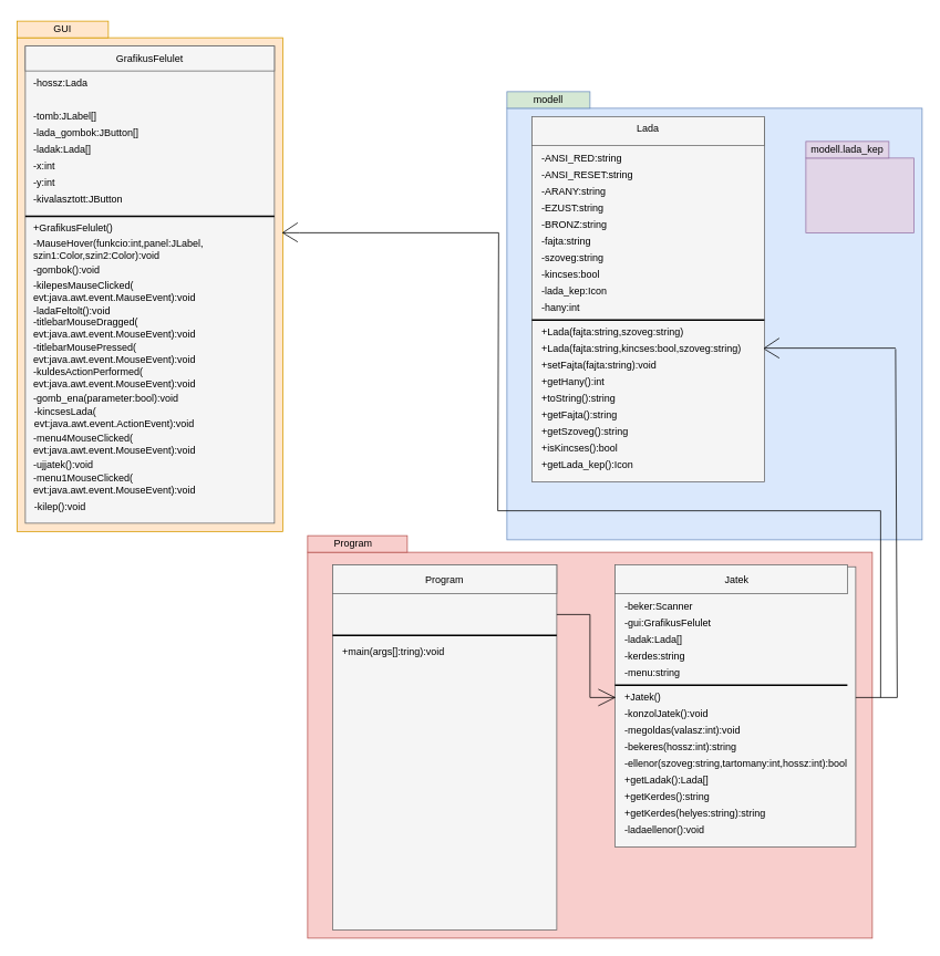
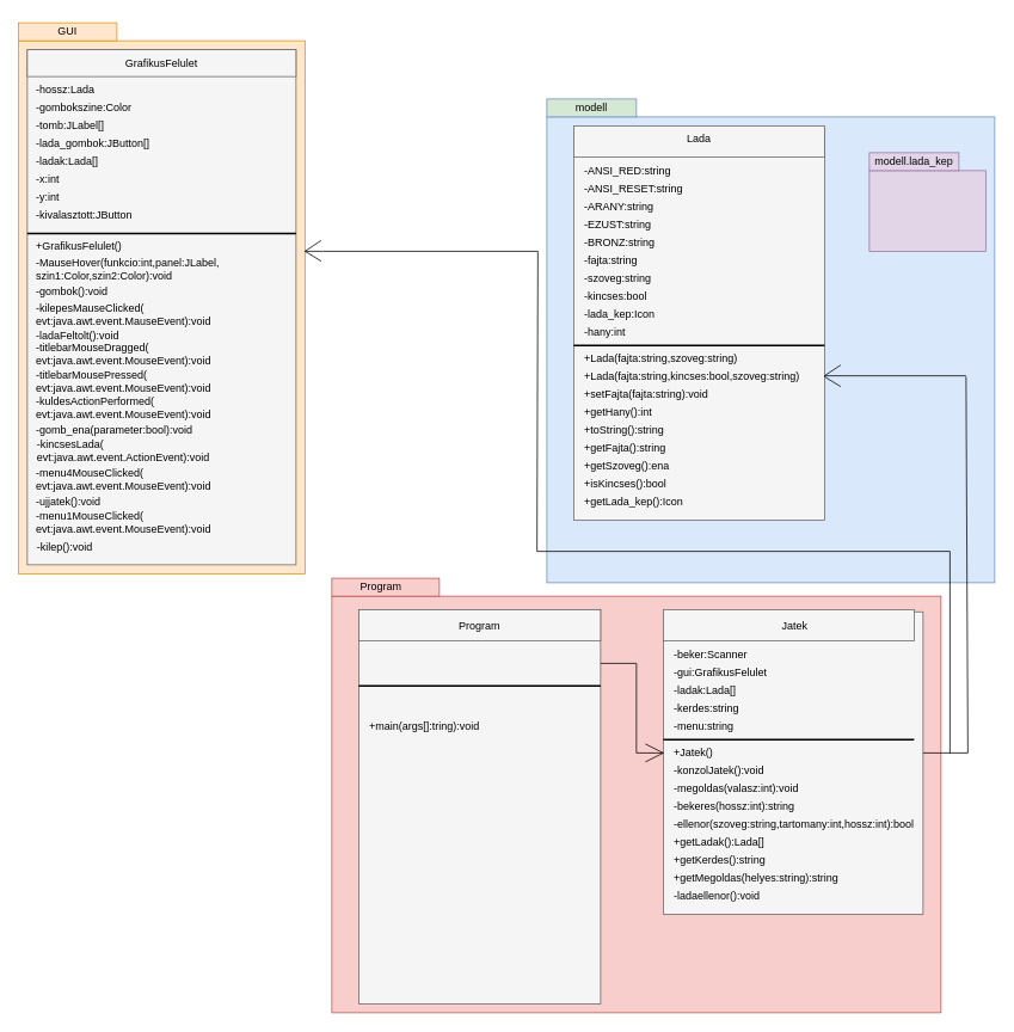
  <mxCell id="0" />
  <mxCell id="1" parent="0" />
  <mxCell id="2" value="" style="rounded=0;whiteSpace=wrap;html=1;fillColor=#ffe6cc;strokeColor=#d79b00;" parent="1" vertex="1"><mxGeometry x="20" y="45" width="320" height="595" as="geometry" /></mxCell>
  <mxCell id="3" value="" style="rounded=0;whiteSpace=wrap;html=1;fillColor=#ffe6cc;strokeColor=#d79b00;" parent="1" vertex="1"><mxGeometry x="20" y="25" width="110" height="20" as="geometry" /></mxCell>
  <mxCell id="4" value="GUI" style="text;html=1;strokeColor=none;fillColor=none;align=center;verticalAlign=middle;whiteSpace=wrap;rounded=0;" parent="1" vertex="1"><mxGeometry x="45" y="20" width="60" height="30" as="geometry" /></mxCell>
  <mxCell id="5" value="" style="rounded=0;whiteSpace=wrap;html=1;fillColor=#dae8fc;strokeColor=#6c8ebf;" parent="1" vertex="1"><mxGeometry x="610" y="130" width="500" height="520" as="geometry" /></mxCell>
  <mxCell id="6" value="" style="rounded=0;whiteSpace=wrap;html=1;fillColor=#f5f5f5;fontColor=#333333;strokeColor=#666666;" parent="1" vertex="1"><mxGeometry x="30" y="55" width="300" height="575" as="geometry" /></mxCell>
  <mxCell id="7" value="" style="rounded=0;whiteSpace=wrap;html=1;fillColor=#f5f5f5;fontColor=#333333;strokeColor=#666666;" parent="1" vertex="1"><mxGeometry x="30" y="55" width="300" height="30" as="geometry" /></mxCell>
  <mxCell id="8" value="GrafikusFelulet" style="text;html=1;align=center;verticalAlign=middle;whiteSpace=wrap;rounded=0;" parent="1" vertex="1"><mxGeometry x="115" y="57.5" width="130" height="25" as="geometry" /></mxCell>
  <mxCell id="9" value="modell" style="rounded=0;whiteSpace=wrap;html=1;fillColor=#d5e8d4;strokeColor=#6c8ebf;" parent="1" vertex="1"><mxGeometry x="610" y="110" width="100" height="20" as="geometry" /></mxCell>
  <mxCell id="10" value="" style="rounded=0;whiteSpace=wrap;html=1;fillColor=#e1d5e7;strokeColor=#9673a6;" parent="1" vertex="1"><mxGeometry x="970" y="190" width="130" height="90" as="geometry" /></mxCell>
  <mxCell id="11" value="modell.lada_kep" style="rounded=0;whiteSpace=wrap;html=1;fillColor=#e1d5e7;strokeColor=#9673a6;" parent="1" vertex="1"><mxGeometry x="970" y="170" width="100" height="20" as="geometry" /></mxCell>
  <mxCell id="12" value="" style="rounded=0;whiteSpace=wrap;html=1;fillColor=#f5f5f5;fontColor=#333333;strokeColor=#666666;" parent="1" vertex="1"><mxGeometry x="640" y="142.5" width="280" height="437.5" as="geometry" /></mxCell>
  <mxCell id="13" value="" style="rounded=0;whiteSpace=wrap;html=1;fillColor=#f8cecc;strokeColor=#b85450;" parent="1" vertex="1"><mxGeometry x="370" y="665" width="680" height="465" as="geometry" /></mxCell>
  <mxCell id="14" value="" style="rounded=0;whiteSpace=wrap;html=1;fillColor=#f8cecc;strokeColor=#b85450;" parent="1" vertex="1"><mxGeometry x="370" y="645" width="120" height="20" as="geometry" /></mxCell>
  <mxCell id="15" value="Program" style="text;html=1;strokeColor=none;fillColor=none;align=center;verticalAlign=middle;whiteSpace=wrap;rounded=0;" parent="1" vertex="1"><mxGeometry x="395" y="640" width="60" height="30" as="geometry" /></mxCell>
  <mxCell id="16" value="" style="rounded=0;whiteSpace=wrap;html=1;fillColor=#f5f5f5;fontColor=#333333;strokeColor=#666666;" parent="1" vertex="1"><mxGeometry x="400" y="680" width="270" height="440" as="geometry" /></mxCell>
  <mxCell id="17" value="" style="rounded=0;whiteSpace=wrap;html=1;fillColor=#f5f5f5;fontColor=#333333;strokeColor=#666666;" parent="1" vertex="1"><mxGeometry x="740" y="682.5" width="290" height="337.5" as="geometry" /></mxCell>
  <mxCell id="18" value="" style="rounded=0;whiteSpace=wrap;html=1;fillColor=#f5f5f5;fontColor=#333333;strokeColor=#666666;" parent="1" vertex="1"><mxGeometry x="400" y="680" width="270" height="35" as="geometry" /></mxCell>
  <mxCell id="19" value="" style="rounded=0;whiteSpace=wrap;html=1;fillColor=#f5f5f5;fontColor=#333333;strokeColor=#666666;" parent="1" vertex="1"><mxGeometry x="740" y="680" width="280" height="35" as="geometry" /></mxCell>
  <mxCell id="20" value="" style="rounded=0;whiteSpace=wrap;html=1;fillColor=#f5f5f5;fontColor=#333333;strokeColor=#666666;" parent="1" vertex="1"><mxGeometry x="640" y="140" width="280" height="35" as="geometry" /></mxCell>
  <mxCell id="21" value="Lada" style="text;html=1;strokeColor=none;fillColor=none;align=center;verticalAlign=middle;whiteSpace=wrap;rounded=0;" parent="1" vertex="1"><mxGeometry x="745" y="140" width="70" height="30" as="geometry" /></mxCell>
  <mxCell id="22" value="Program" style="text;html=1;strokeColor=none;fillColor=none;align=center;verticalAlign=middle;whiteSpace=wrap;rounded=0;" parent="1" vertex="1"><mxGeometry x="505" y="682.5" width="60" height="30" as="geometry" /></mxCell>
  <mxCell id="23" value="Jatek" style="text;html=1;strokeColor=none;fillColor=none;align=center;verticalAlign=middle;whiteSpace=wrap;rounded=0;" parent="1" vertex="1"><mxGeometry x="856.5" y="682.5" width="60" height="30" as="geometry" /></mxCell>
  <mxCell id="24" value="-ANSI_RED:string" style="text;html=1;strokeColor=none;fillColor=none;align=left;verticalAlign=middle;whiteSpace=wrap;rounded=0;" parent="1" vertex="1"><mxGeometry x="650" y="180" width="180" height="20" as="geometry" /></mxCell>
  <mxCell id="25" value="-ANSI_RESET:string&lt;br&gt;" style="text;html=1;strokeColor=none;fillColor=none;align=left;verticalAlign=middle;whiteSpace=wrap;rounded=0;" parent="1" vertex="1"><mxGeometry x="650" y="200" width="170" height="20" as="geometry" /></mxCell>
  <mxCell id="26" value="-ARANY:string" style="text;html=1;strokeColor=none;fillColor=none;align=left;verticalAlign=middle;whiteSpace=wrap;rounded=0;" parent="1" vertex="1"><mxGeometry x="650" y="220" width="170" height="20" as="geometry" /></mxCell>
  <mxCell id="27" value="-EZUST:string" style="text;html=1;strokeColor=none;fillColor=none;align=left;verticalAlign=middle;whiteSpace=wrap;rounded=0;" parent="1" vertex="1"><mxGeometry x="650" y="240" width="170" height="20" as="geometry" /></mxCell>
  <mxCell id="28" value="-BRONZ:string" style="text;html=1;strokeColor=none;fillColor=none;align=left;verticalAlign=middle;whiteSpace=wrap;rounded=0;" parent="1" vertex="1"><mxGeometry x="650" y="260" width="170" height="20" as="geometry" /></mxCell>
  <mxCell id="29" value="-fajta:string" style="text;html=1;strokeColor=none;fillColor=none;align=left;verticalAlign=middle;whiteSpace=wrap;rounded=0;" parent="1" vertex="1"><mxGeometry x="650" y="280" width="170" height="20" as="geometry" /></mxCell>
  <mxCell id="30" value="-szoveg:string" style="text;html=1;strokeColor=none;fillColor=none;align=left;verticalAlign=middle;whiteSpace=wrap;rounded=0;" parent="1" vertex="1"><mxGeometry x="650" y="300" width="170" height="20" as="geometry" /></mxCell>
  <mxCell id="31" value="-kincses:bool" style="text;html=1;strokeColor=none;fillColor=none;align=left;verticalAlign=middle;whiteSpace=wrap;rounded=0;" parent="1" vertex="1"><mxGeometry x="650" y="320" width="170" height="20" as="geometry" /></mxCell>
  <mxCell id="32" value="-lada_kep:Icon" style="text;html=1;strokeColor=none;fillColor=none;align=left;verticalAlign=middle;whiteSpace=wrap;rounded=0;" parent="1" vertex="1"><mxGeometry x="650" y="340" width="170" height="20" as="geometry" /></mxCell>
  <mxCell id="33" value="-hany:int" style="text;html=1;strokeColor=none;fillColor=none;align=left;verticalAlign=middle;whiteSpace=wrap;rounded=0;" parent="1" vertex="1"><mxGeometry x="650" y="360" width="170" height="20" as="geometry" /></mxCell>
  <mxCell id="34" value="" style="line;strokeWidth=2;html=1;" parent="1" vertex="1"><mxGeometry x="640" y="380" width="280" height="10" as="geometry" /></mxCell>
  <mxCell id="35" value="+Lada(fajta:string,szoveg:string)" style="text;html=1;strokeColor=none;fillColor=none;align=left;verticalAlign=middle;whiteSpace=wrap;rounded=0;" vertex="1" parent="1"><mxGeometry x="650" y="390" width="250" height="20" as="geometry" /></mxCell>
  <mxCell id="36" value="+Lada(fajta:string,kincses:bool,szoveg:string)" style="text;html=1;strokeColor=none;fillColor=none;align=left;verticalAlign=middle;whiteSpace=wrap;rounded=0;" vertex="1" parent="1"><mxGeometry x="650" y="410" width="260" height="20" as="geometry" /></mxCell>
  <mxCell id="37" value="+getHany():int" style="text;html=1;strokeColor=none;fillColor=none;align=left;verticalAlign=middle;whiteSpace=wrap;rounded=0;" vertex="1" parent="1"><mxGeometry x="650" y="450" width="260" height="20" as="geometry" /></mxCell>
  <mxCell id="38" value="+setFajta(fajta:string):void" style="text;html=1;strokeColor=none;fillColor=none;align=left;verticalAlign=middle;whiteSpace=wrap;rounded=0;" vertex="1" parent="1"><mxGeometry x="650" y="430" width="260" height="20" as="geometry" /></mxCell>
  <mxCell id="39" value="+toString():string" style="text;html=1;strokeColor=none;fillColor=none;align=left;verticalAlign=middle;whiteSpace=wrap;rounded=0;" vertex="1" parent="1"><mxGeometry x="650" y="470" width="260" height="20" as="geometry" /></mxCell>
  <mxCell id="40" value="+getFajta():string" style="text;html=1;strokeColor=none;fillColor=none;align=left;verticalAlign=middle;whiteSpace=wrap;rounded=0;" vertex="1" parent="1"><mxGeometry x="650" y="490" width="260" height="20" as="geometry" /></mxCell>
- <mxCell id="41" value="+getSzoveg():string" style="text;html=1;strokeColor=none;fillColor=none;align=left;verticalAlign=middle;whiteSpace=wrap;rounded=0;" vertex="1" parent="1"><mxGeometry x="650" y="510" width="260" height="20" as="geometry" /></mxCell>
+ <mxCell id="41" value="+getSzoveg():ena" style="text;html=1;strokeColor=none;fillColor=none;align=left;verticalAlign=middle;whiteSpace=wrap;rounded=0;" vertex="1" parent="1"><mxGeometry x="650" y="510" width="260" height="20" as="geometry" /></mxCell>
  <mxCell id="42" value="+isKincses():bool" style="text;html=1;strokeColor=none;fillColor=none;align=left;verticalAlign=middle;whiteSpace=wrap;rounded=0;" vertex="1" parent="1"><mxGeometry x="650" y="530" width="260" height="20" as="geometry" /></mxCell>
  <mxCell id="43" value="+getLada_kep():Icon" style="text;html=1;strokeColor=none;fillColor=none;align=left;verticalAlign=middle;whiteSpace=wrap;rounded=0;" vertex="1" parent="1"><mxGeometry x="650" y="550" width="260" height="20" as="geometry" /></mxCell>
  <mxCell id="44" value="" style="line;strokeWidth=2;html=1;" vertex="1" parent="1"><mxGeometry x="400" y="760" width="270" height="10" as="geometry" /></mxCell>
- <mxCell id="45" value="+main(args[]:tring):void" style="text;html=1;strokeColor=none;fillColor=none;align=left;verticalAlign=middle;whiteSpace=wrap;rounded=0;" vertex="1" parent="1"><mxGeometry x="410" y="770" width="250" height="30" as="geometry" /></mxCell>
+ <mxCell id="45" value="+main(args[]:tring):void" style="text;html=1;strokeColor=none;fillColor=none;align=left;verticalAlign=middle;whiteSpace=wrap;rounded=0;" vertex="1" parent="1"><mxGeometry x="410" y="795" width="250" height="30" as="geometry" /></mxCell>
  <mxCell id="46" value="-beker:Scanner" style="text;html=1;strokeColor=none;fillColor=none;align=left;verticalAlign=middle;whiteSpace=wrap;rounded=0;" vertex="1" parent="1"><mxGeometry x="750" y="720" width="260" height="20" as="geometry" /></mxCell>
  <mxCell id="47" value="-gui:GrafikusFelulet" style="text;html=1;strokeColor=none;fillColor=none;align=left;verticalAlign=middle;whiteSpace=wrap;rounded=0;" vertex="1" parent="1"><mxGeometry x="750" y="740" width="260" height="20" as="geometry" /></mxCell>
  <mxCell id="48" value="-ladak:Lada[]" style="text;html=1;strokeColor=none;fillColor=none;align=left;verticalAlign=middle;whiteSpace=wrap;rounded=0;" vertex="1" parent="1"><mxGeometry x="750" y="760" width="260" height="20" as="geometry" /></mxCell>
  <mxCell id="49" value="-menu:string" style="text;html=1;strokeColor=none;fillColor=none;align=left;verticalAlign=middle;whiteSpace=wrap;rounded=0;" vertex="1" parent="1"><mxGeometry x="750" y="800" width="260" height="20" as="geometry" /></mxCell>
  <mxCell id="50" value="-kerdes:string" style="text;html=1;strokeColor=none;fillColor=none;align=left;verticalAlign=middle;whiteSpace=wrap;rounded=0;" vertex="1" parent="1"><mxGeometry x="750" y="780" width="260" height="20" as="geometry" /></mxCell>
  <mxCell id="51" value="" style="line;strokeWidth=2;html=1;" vertex="1" parent="1"><mxGeometry x="740" y="820" width="280" height="10" as="geometry" /></mxCell>
  <mxCell id="52" value="+Jatek()" style="text;html=1;strokeColor=none;fillColor=none;align=left;verticalAlign=middle;whiteSpace=wrap;rounded=0;" vertex="1" parent="1"><mxGeometry x="750" y="830" width="260" height="20" as="geometry" /></mxCell>
  <mxCell id="53" value="-konzolJatek():void" style="text;html=1;strokeColor=none;fillColor=none;align=left;verticalAlign=middle;whiteSpace=wrap;rounded=0;" vertex="1" parent="1"><mxGeometry x="750" y="850" width="260" height="20" as="geometry" /></mxCell>
  <mxCell id="54" value="-megoldas(valasz:int):void" style="text;html=1;strokeColor=none;fillColor=none;align=left;verticalAlign=middle;whiteSpace=wrap;rounded=0;" vertex="1" parent="1"><mxGeometry x="750" y="870" width="260" height="20" as="geometry" /></mxCell>
  <mxCell id="55" value="-bekeres(hossz:int):string" style="text;html=1;strokeColor=none;fillColor=none;align=left;verticalAlign=middle;whiteSpace=wrap;rounded=0;" vertex="1" parent="1"><mxGeometry x="750" y="890" width="260" height="20" as="geometry" /></mxCell>
  <mxCell id="56" value="-ellenor(szoveg:string,tartomany:int,hossz:int):bool" style="text;html=1;strokeColor=none;fillColor=none;align=left;verticalAlign=middle;whiteSpace=wrap;rounded=0;" vertex="1" parent="1"><mxGeometry x="750" y="910" width="280" height="20" as="geometry" /></mxCell>
  <mxCell id="57" value="+getLadak():Lada[]" style="text;html=1;strokeColor=none;fillColor=none;align=left;verticalAlign=middle;whiteSpace=wrap;rounded=0;" vertex="1" parent="1"><mxGeometry x="750" y="930" width="260" height="20" as="geometry" /></mxCell>
  <mxCell id="58" value="+getKerdes():string&lt;span style=&quot;white-space: pre;&quot;&gt;&#09;&lt;/span&gt;" style="text;html=1;strokeColor=none;fillColor=none;align=left;verticalAlign=middle;whiteSpace=wrap;rounded=0;" vertex="1" parent="1"><mxGeometry x="750" y="950" width="260" height="20" as="geometry" /></mxCell>
- <mxCell id="59" value="+getKerdes(helyes:string):string" style="text;html=1;strokeColor=none;fillColor=none;align=left;verticalAlign=middle;whiteSpace=wrap;rounded=0;" vertex="1" parent="1"><mxGeometry x="750" y="970" width="260" height="20" as="geometry" /></mxCell>
+ <mxCell id="59" value="+getMegoldas(helyes:string):string" style="text;html=1;strokeColor=none;fillColor=none;align=left;verticalAlign=middle;whiteSpace=wrap;rounded=0;" vertex="1" parent="1"><mxGeometry x="750" y="970" width="260" height="20" as="geometry" /></mxCell>
  <mxCell id="60" value="-ladaellenor():void" style="text;html=1;strokeColor=none;fillColor=none;align=left;verticalAlign=middle;whiteSpace=wrap;rounded=0;" vertex="1" parent="1"><mxGeometry x="750" y="990" width="260" height="20" as="geometry" /></mxCell>
  <mxCell id="61" value="" style="endArrow=none;html=1;rounded=0;" edge="1" parent="1"><mxGeometry width="50" height="50" relative="1" as="geometry"><mxPoint x="670" y="740" as="sourcePoint" /><mxPoint x="710" y="740" as="targetPoint" /></mxGeometry></mxCell>
  <mxCell id="62" value="" style="endArrow=none;html=1;rounded=0;" edge="1" parent="1"><mxGeometry width="50" height="50" relative="1" as="geometry"><mxPoint x="710" y="840" as="sourcePoint" /><mxPoint x="710" y="740" as="targetPoint" /></mxGeometry></mxCell>
  <mxCell id="63" value="" style="endArrow=none;html=1;rounded=0;" edge="1" parent="1"><mxGeometry width="50" height="50" relative="1" as="geometry"><mxPoint x="710" y="840" as="sourcePoint" /><mxPoint x="740" y="840" as="targetPoint" /></mxGeometry></mxCell>
  <mxCell id="64" value="" style="endArrow=none;html=1;rounded=0;" edge="1" parent="1"><mxGeometry width="50" height="50" relative="1" as="geometry"><mxPoint x="720" y="850" as="sourcePoint" /><mxPoint x="740" y="840" as="targetPoint" /></mxGeometry></mxCell>
  <mxCell id="65" value="" style="endArrow=none;html=1;rounded=0;" edge="1" parent="1"><mxGeometry width="50" height="50" relative="1" as="geometry"><mxPoint x="720" y="830" as="sourcePoint" /><mxPoint x="740" y="840" as="targetPoint" /></mxGeometry></mxCell>
  <mxCell id="66" value="" style="endArrow=none;html=1;rounded=0;" edge="1" parent="1"><mxGeometry width="50" height="50" relative="1" as="geometry"><mxPoint x="1030" y="840" as="sourcePoint" /><mxPoint x="1080" y="840" as="targetPoint" /></mxGeometry></mxCell>
  <mxCell id="67" value="" style="endArrow=none;html=1;rounded=0;" edge="1" parent="1"><mxGeometry width="50" height="50" relative="1" as="geometry"><mxPoint x="1080" y="840" as="sourcePoint" /><mxPoint x="1078" y="420" as="targetPoint" /></mxGeometry></mxCell>
  <mxCell id="68" value="" style="endArrow=none;html=1;rounded=0;" edge="1" parent="1"><mxGeometry width="50" height="50" relative="1" as="geometry"><mxPoint x="920" y="419" as="sourcePoint" /><mxPoint x="1078" y="419" as="targetPoint" /></mxGeometry></mxCell>
  <mxCell id="69" value="" style="endArrow=none;html=1;rounded=0;" edge="1" parent="1"><mxGeometry width="50" height="50" relative="1" as="geometry"><mxPoint x="920" y="420" as="sourcePoint" /><mxPoint x="938" y="431" as="targetPoint" /></mxGeometry></mxCell>
  <mxCell id="70" value="" style="endArrow=none;html=1;rounded=0;" edge="1" parent="1"><mxGeometry width="50" height="50" relative="1" as="geometry"><mxPoint x="920" y="419" as="sourcePoint" /><mxPoint x="938" y="407" as="targetPoint" /></mxGeometry></mxCell>
  <mxCell id="71" value="" style="endArrow=none;html=1;rounded=0;" edge="1" parent="1"><mxGeometry width="50" height="50" relative="1" as="geometry"><mxPoint x="599" y="615" as="sourcePoint" /><mxPoint x="1060" y="615" as="targetPoint" /></mxGeometry></mxCell>
  <mxCell id="72" value="" style="endArrow=none;html=1;rounded=0;" edge="1" parent="1"><mxGeometry width="50" height="50" relative="1" as="geometry"><mxPoint x="1060" y="840" as="sourcePoint" /><mxPoint x="1060" y="615" as="targetPoint" /></mxGeometry></mxCell>
  <mxCell id="73" value="" style="endArrow=none;html=1;rounded=0;" edge="1" parent="1"><mxGeometry width="50" height="50" relative="1" as="geometry"><mxPoint x="599" y="615" as="sourcePoint" /><mxPoint x="600" y="280" as="targetPoint" /></mxGeometry></mxCell>
  <mxCell id="74" value="-hossz:Lada" style="text;html=1;strokeColor=none;fillColor=none;align=left;verticalAlign=middle;whiteSpace=wrap;rounded=0;" vertex="1" parent="1"><mxGeometry x="37.5" width="275" height="20" as="geometry" y="90" /></mxCell>
  <mxCell id="75" value="-kivalasztott:JButton" style="text;html=1;strokeColor=none;fillColor=none;align=left;verticalAlign=middle;whiteSpace=wrap;rounded=0;" vertex="1" parent="1"><mxGeometry x="37.5" y="230" width="275" height="20" as="geometry" /></mxCell>
+ <mxCell id="76" value="-gombokszine:Color" style="text;html=1;strokeColor=none;fillColor=none;align=left;verticalAlign=middle;whiteSpace=wrap;rounded=0;" vertex="1" parent="1"><mxGeometry x="37.5" y="110" width="275" height="20" as="geometry" /></mxCell>
  <mxCell id="77" value="-tomb:JLabel[]" style="text;html=1;strokeColor=none;fillColor=none;align=left;verticalAlign=middle;whiteSpace=wrap;rounded=0;" vertex="1" parent="1"><mxGeometry x="37.5" y="130" width="282.5" height="20" as="geometry" /></mxCell>
  <mxCell id="78" value="-lada_gombok:JButton[]" style="text;html=1;strokeColor=none;fillColor=none;align=left;verticalAlign=middle;whiteSpace=wrap;rounded=0;" vertex="1" parent="1"><mxGeometry x="37.5" y="150" width="275" height="20" as="geometry" /></mxCell>
  <mxCell id="79" value="-ladak:Lada[]" style="text;html=1;strokeColor=none;fillColor=none;align=left;verticalAlign=middle;whiteSpace=wrap;rounded=0;" vertex="1" parent="1"><mxGeometry x="37.5" y="170" width="275" height="20" as="geometry" /></mxCell>
  <mxCell id="80" value="-x:int" style="text;html=1;strokeColor=none;fillColor=none;align=left;verticalAlign=middle;whiteSpace=wrap;rounded=0;" vertex="1" parent="1"><mxGeometry x="37.5" y="190" width="275" height="20" as="geometry" /></mxCell>
  <mxCell id="81" value="-y:int" style="text;html=1;strokeColor=none;fillColor=none;align=left;verticalAlign=middle;whiteSpace=wrap;rounded=0;" vertex="1" parent="1"><mxGeometry x="37.5" y="210" width="275" height="20" as="geometry" /></mxCell>
  <mxCell id="82" value="" style="line;strokeWidth=2;html=1;" vertex="1" parent="1"><mxGeometry x="30" y="255" width="300" height="10" as="geometry" /></mxCell>
  <mxCell id="83" value="-gombok():void" style="text;html=1;strokeColor=none;fillColor=none;align=left;verticalAlign=middle;whiteSpace=wrap;rounded=0;" vertex="1" parent="1"><mxGeometry x="37.5" y="315" width="275" height="20" as="geometry" /></mxCell>
  <mxCell id="84" value="+GrafikusFelulet()" style="text;html=1;strokeColor=none;fillColor=none;align=left;verticalAlign=middle;whiteSpace=wrap;rounded=0;" vertex="1" parent="1"><mxGeometry x="37.5" y="265" width="275" height="20" as="geometry" /></mxCell>
  <mxCell id="85" value="-MauseHover(funkcio:int,panel:JLabel,&lt;br&gt;szin1:Color,szin2:Color):void" style="text;html=1;strokeColor=none;fillColor=none;align=left;verticalAlign=middle;whiteSpace=wrap;rounded=0;" vertex="1" parent="1"><mxGeometry x="37.5" y="285" width="282.5" height="30" as="geometry" /></mxCell>
  <mxCell id="86" value="-kilepesMauseClicked(&lt;br&gt;evt:java.awt.event.MauseEvent):void" style="text;html=1;strokeColor=none;fillColor=none;align=left;verticalAlign=middle;whiteSpace=wrap;rounded=0;" vertex="1" parent="1"><mxGeometry x="38" y="341" width="275" height="20" as="geometry" /></mxCell>
  <mxCell id="87" value="-ladaFeltolt():void" style="text;html=1;strokeColor=none;fillColor=none;align=left;verticalAlign=middle;whiteSpace=wrap;rounded=0;" vertex="1" parent="1"><mxGeometry x="37.5" y="365" width="275" height="20" as="geometry" /></mxCell>
  <mxCell id="88" value="-titlebarMouseDragged(&lt;br&gt;evt:java.awt.event.MouseEvent):void" style="text;html=1;strokeColor=none;fillColor=none;align=left;verticalAlign=middle;whiteSpace=wrap;rounded=0;" vertex="1" parent="1"><mxGeometry x="37.5" y="385" width="275" height="20" as="geometry" /></mxCell>
  <mxCell id="89" value="-titlebarMousePressed(&lt;br&gt;evt:java.awt.event.MouseEvent):void" style="text;html=1;strokeColor=none;fillColor=none;align=left;verticalAlign=middle;whiteSpace=wrap;rounded=0;" vertex="1" parent="1"><mxGeometry x="37.5" y="415" width="275" height="20" as="geometry" /></mxCell>
  <mxCell id="90" value="-kuldesActionPerformed(&lt;br&gt;evt:java.awt.event.MouseEvent):void" style="text;html=1;strokeColor=none;fillColor=none;align=left;verticalAlign=middle;whiteSpace=wrap;rounded=0;" vertex="1" parent="1"><mxGeometry x="38" y="445" width="275" height="20" as="geometry" /></mxCell>
  <mxCell id="91" value="-gomb_ena(parameter:bool):void" style="text;html=1;strokeColor=none;fillColor=none;align=left;verticalAlign=middle;whiteSpace=wrap;rounded=0;" vertex="1" parent="1"><mxGeometry x="38" y="470" width="275" height="20" as="geometry" /></mxCell>
  <mxCell id="92" value="-kincsesLada(&lt;br&gt;evt:java.awt.event.ActionEvent):void" style="text;html=1;strokeColor=none;fillColor=none;align=left;verticalAlign=middle;whiteSpace=wrap;rounded=0;" vertex="1" parent="1"><mxGeometry x="39" y="493" width="275" height="20" as="geometry" /></mxCell>
  <mxCell id="93" value="-menu4MouseClicked(&lt;br&gt;evt:java.awt.event.MouseEvent):void" style="text;html=1;strokeColor=none;fillColor=none;align=left;verticalAlign=middle;whiteSpace=wrap;rounded=0;" vertex="1" parent="1"><mxGeometry x="37.5" y="525" width="275" height="20" as="geometry" /></mxCell>
  <mxCell id="94" value="-ujjatek():void" style="text;html=1;strokeColor=none;fillColor=none;align=left;verticalAlign=middle;whiteSpace=wrap;rounded=0;" vertex="1" parent="1"><mxGeometry x="37.5" y="550" width="275" height="20" as="geometry" /></mxCell>
  <mxCell id="95" value="-menu1MouseClicked(&lt;br&gt;evt:java.awt.event.MouseEvent):void" style="text;html=1;strokeColor=none;fillColor=none;align=left;verticalAlign=middle;whiteSpace=wrap;rounded=0;" vertex="1" parent="1"><mxGeometry x="38" y="573" width="275" height="20" as="geometry" /></mxCell>
  <mxCell id="96" value="" style="endArrow=none;html=1;rounded=0;" edge="1" parent="1"><mxGeometry width="50" height="50" relative="1" as="geometry"><mxPoint y="280" as="sourcePoint" x="340" /><mxPoint x="360" y="280" as="targetPoint" /></mxGeometry></mxCell>
  <mxCell id="97" value="" style="endArrow=none;html=1;rounded=0;" edge="1" parent="1"><mxGeometry width="50" height="50" relative="1" as="geometry"><mxPoint y="280" as="sourcePoint" x="340" /><mxPoint x="358" y="268" as="targetPoint" /></mxGeometry></mxCell>
  <mxCell id="98" value="" style="endArrow=none;html=1;rounded=0;" edge="1" parent="1"><mxGeometry width="50" height="50" relative="1" as="geometry"><mxPoint y="280" as="sourcePoint" x="340" /><mxPoint x="358" y="291" as="targetPoint" /></mxGeometry></mxCell>
  <mxCell id="99" value="" style="endArrow=none;html=1;rounded=0;" edge="1" parent="1"><mxGeometry width="50" height="50" relative="1" as="geometry"><mxPoint x="360" y="280" as="sourcePoint" /><mxPoint x="600" y="280" as="targetPoint" /></mxGeometry></mxCell>
  <mxCell id="100" value="-kilep():void" style="text;html=1;strokeColor=none;fillColor=none;align=left;verticalAlign=middle;whiteSpace=wrap;rounded=0;" vertex="1" parent="1"><mxGeometry x="39" y="601" width="275" height="20" as="geometry" /></mxCell>
